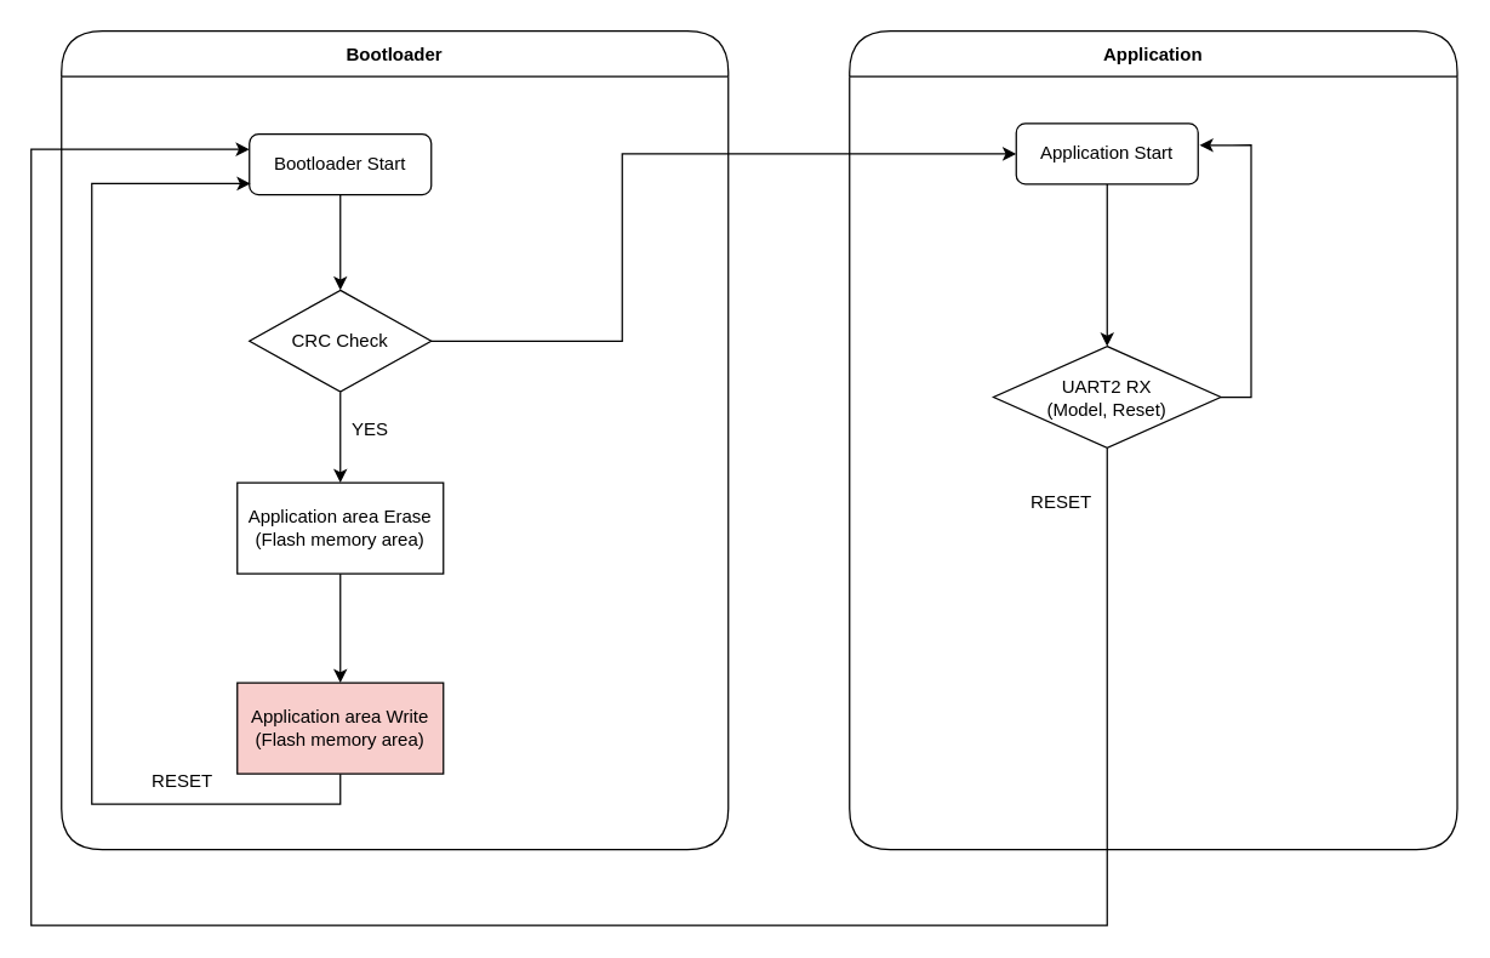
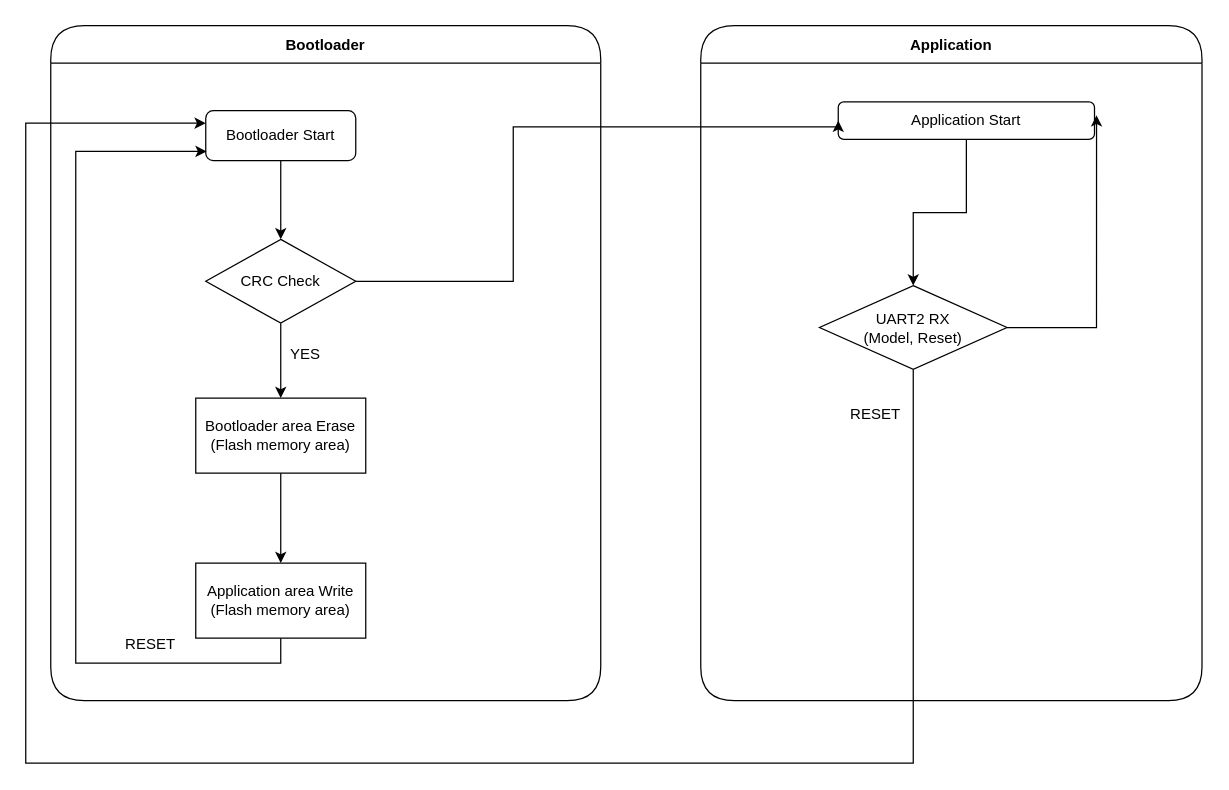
  <mxCell id="0" />
  <mxCell id="1" parent="0" />
  <mxCell id="2" value="Application" style="swimlane;fontStyle=1;align=center;verticalAlign=middle;childLayout=stackLayout;horizontal=1;startSize=30;horizontalStack=0;resizeParent=0;resizeLast=1;container=0;fontColor=#000000;collapsible=0;rounded=1;arcSize=30;strokeColor=#000000;fillColor=#FFFFFF;swimlaneFillColor=#FFFFFF;dropTarget=0;" vertex="1" parent="1"><mxGeometry x="560" y="20" width="401" height="540" as="geometry" /></mxCell>
  <mxCell id="3" value="Bootloader" style="swimlane;fontStyle=1;align=center;verticalAlign=middle;childLayout=stackLayout;horizontal=1;startSize=30;horizontalStack=0;resizeParent=0;resizeLast=1;container=0;fontColor=#000000;collapsible=0;rounded=1;arcSize=30;strokeColor=#000000;fillColor=#FFFFFF;swimlaneFillColor=#FFFFFF;dropTarget=0;" vertex="1" parent="1"><mxGeometry x="40" y="20" width="440" height="540" as="geometry" /></mxCell>
  <mxCell id="4" style="edgeStyle=orthogonalEdgeStyle;rounded=0;orthogonalLoop=1;jettySize=auto;html=1;exitX=0.5;exitY=1;exitDx=0;exitDy=0;entryX=0.5;entryY=0;entryDx=0;entryDy=0;" edge="1" parent="1" source="5" target="10"><mxGeometry relative="1" as="geometry"><mxPoint x="224" y="178" as="targetPoint" /></mxGeometry></mxCell>
  <mxCell id="5" value="Bootloader Start" style="rounded=1;whiteSpace=wrap;html=1;fontSize=12;glass=0;strokeWidth=1;shadow=0;" parent="1" vertex="1"><mxGeometry x="164" y="88" width="120" height="40" as="geometry" /></mxCell>
  <mxCell id="6" value="" style="edgeStyle=orthogonalEdgeStyle;rounded=0;orthogonalLoop=1;jettySize=auto;html=1;entryX=0.5;entryY=0;entryDx=0;entryDy=0;" edge="1" parent="1" source="7" target="19"><mxGeometry relative="1" as="geometry"><mxPoint x="730" y="220" as="targetPoint" /></mxGeometry></mxCell>
- <mxCell id="7" value="Application Start" style="rounded=1;whiteSpace=wrap;html=1;fontSize=12;glass=0;strokeWidth=1;shadow=0;" vertex="1" parent="1"><mxGeometry x="670" y="81" width="120" height="40" as="geometry" /></mxCell>
+ <mxCell id="7" value="Application Start" style="rounded=1;whiteSpace=wrap;html=1;fontSize=12;glass=0;strokeWidth=1;shadow=0;" vertex="1" parent="1"><mxGeometry x="670" y="81" width="205" height="30" as="geometry" /></mxCell>
  <mxCell id="8" style="edgeStyle=orthogonalEdgeStyle;rounded=0;orthogonalLoop=1;jettySize=auto;html=1;exitX=1;exitY=0.5;exitDx=0;exitDy=0;entryX=0;entryY=0.5;entryDx=0;entryDy=0;" edge="1" parent="1" source="10" target="7"><mxGeometry relative="1" as="geometry"><Array as="points"><mxPoint x="410" y="225" /><mxPoint x="410" y="101" /></Array></mxGeometry></mxCell>
  <mxCell id="9" style="edgeStyle=orthogonalEdgeStyle;rounded=0;orthogonalLoop=1;jettySize=auto;html=1;exitX=0.5;exitY=1;exitDx=0;exitDy=0;entryX=0.5;entryY=0;entryDx=0;entryDy=0;" edge="1" parent="1" source="10" target="11"><mxGeometry relative="1" as="geometry"><mxPoint x="224" y="295" as="targetPoint" /></mxGeometry></mxCell>
  <mxCell id="10" value="CRC Check" style="rhombus;whiteSpace=wrap;html=1;" vertex="1" parent="1"><mxGeometry x="164" y="191" width="120" height="67" as="geometry" /></mxCell>
- <mxCell id="11" value="Application area Erase&lt;br&gt;(Flash memory area)" style="rounded=0;whiteSpace=wrap;html=1;" vertex="1" parent="1"><mxGeometry x="156" y="318" width="136" height="60" as="geometry" /></mxCell>
+ <mxCell id="11" value="Bootloader area Erase&lt;br&gt;(Flash memory area)" style="rounded=0;whiteSpace=wrap;html=1;" vertex="1" parent="1"><mxGeometry x="156" y="318" width="136" height="60" as="geometry" /></mxCell>
  <mxCell id="12" value="YES" style="text;html=1;strokeColor=none;fillColor=none;align=center;verticalAlign=middle;whiteSpace=wrap;rounded=0;" vertex="1" parent="1"><mxGeometry x="214" y="268" width="60" height="30" as="geometry" /></mxCell>
  <mxCell id="13" style="edgeStyle=orthogonalEdgeStyle;rounded=0;orthogonalLoop=1;jettySize=auto;html=1;exitX=0.5;exitY=1;exitDx=0;exitDy=0;entryX=0.5;entryY=0;entryDx=0;entryDy=0;" edge="1" parent="1" target="15" source="11"><mxGeometry relative="1" as="geometry"><mxPoint x="224" y="390" as="sourcePoint" /><mxPoint x="224" y="427" as="targetPoint" /></mxGeometry></mxCell>
  <mxCell id="14" style="edgeStyle=orthogonalEdgeStyle;rounded=0;orthogonalLoop=1;jettySize=auto;html=1;exitX=0.5;exitY=1;exitDx=0;exitDy=0;entryX=0.006;entryY=0.815;entryDx=0;entryDy=0;entryPerimeter=0;" edge="1" parent="1" source="15" target="5"><mxGeometry relative="1" as="geometry"><mxPoint x="160" y="120" as="targetPoint" /><Array as="points"><mxPoint x="224" y="530" /><mxPoint x="60" y="530" /><mxPoint x="60" y="120" /></Array></mxGeometry></mxCell>
- <mxCell id="15" value="Application area Write&lt;br&gt;(Flash memory area)" style="rounded=0;whiteSpace=wrap;html=1;fillColor=#f8cecc;" vertex="1" parent="1"><mxGeometry x="156" y="450" width="136" height="60" as="geometry" /></mxCell>
+ <mxCell id="15" value="Application area Write&lt;br&gt;(Flash memory area)" style="rounded=0;whiteSpace=wrap;html=1;" vertex="1" parent="1"><mxGeometry x="156" y="450" width="136" height="60" as="geometry" /></mxCell>
  <mxCell id="16" style="edgeStyle=orthogonalEdgeStyle;rounded=0;orthogonalLoop=1;jettySize=auto;html=1;exitX=0.5;exitY=1;exitDx=0;exitDy=0;entryX=0;entryY=0.25;entryDx=0;entryDy=0;" edge="1" parent="1" source="19" target="5"><mxGeometry relative="1" as="geometry"><mxPoint x="730" y="287" as="sourcePoint" /><Array as="points"><mxPoint x="730" y="295" /><mxPoint x="730" y="610" /><mxPoint x="20" y="610" /><mxPoint x="20" y="98" /></Array></mxGeometry></mxCell>
  <mxCell id="17" value="RESET" style="text;html=1;strokeColor=none;fillColor=none;align=center;verticalAlign=middle;whiteSpace=wrap;rounded=0;" vertex="1" parent="1"><mxGeometry x="90" y="500" width="60" height="30" as="geometry" /></mxCell>
  <mxCell id="18" value="RESET" style="text;html=1;strokeColor=none;fillColor=none;align=center;verticalAlign=middle;whiteSpace=wrap;rounded=0;" vertex="1" parent="1"><mxGeometry x="670" y="316" width="60" height="30" as="geometry" /></mxCell>
  <mxCell id="19" value="UART2 RX&lt;br&gt;(Model, Reset)" style="rhombus;whiteSpace=wrap;html=1;" vertex="1" parent="1"><mxGeometry x="655" y="228" width="150" height="67" as="geometry" /></mxCell>
  <mxCell id="20" value="" style="edgeStyle=orthogonalEdgeStyle;rounded=0;orthogonalLoop=1;jettySize=auto;html=1;entryX=1.008;entryY=0.358;entryDx=0;entryDy=0;exitX=1;exitY=0.5;exitDx=0;exitDy=0;entryPerimeter=0;" edge="1" parent="1" source="19" target="7"><mxGeometry relative="1" as="geometry"><mxPoint x="860" y="128" as="sourcePoint" /><mxPoint x="860" y="235" as="targetPoint" /></mxGeometry></mxCell>
